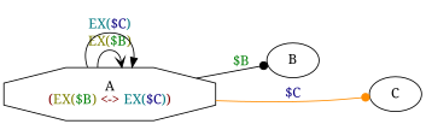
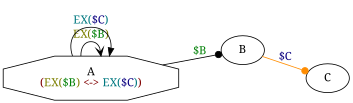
  digraph {
    fontname="Noto Serif"
    rankdir=LR
    node [fontname="Noto Serif"]
    edge [arrowhead=dot color=black fontname="Noto Serif"]
    n1 [label=<A<BR/><FONT COLOR="0.0 1 0.5">(<FONT COLOR="0.17 1 0.5">EX(<FONT COLOR="0.34 1 0.5">$B</FONT>)</FONT> &lt;-&gt; <FONT COLOR="0.51 1 0.5">EX(<FONT COLOR="0.68 1 0.5">$C</FONT>)</FONT>)</FONT>> shape=octagon]
    n2 [label=<B>]
    n3 [label=<C>]
    n1 -> n1 [arrowhead=vee label=<<FONT COLOR="0.17 1 0.5">EX(<FONT COLOR="0.34 1 0.5">$B</FONT>)</FONT>>]
    n1 -> n1 [arrowhead=normal label=<<FONT COLOR="0.51 1 0.5">EX(<FONT COLOR="0.68 1 0.5">$C</FONT>)</FONT>>]
    n1 -> n2 [label=<<FONT COLOR="0.34 1 0.5">$B</FONT>>]
-   n1 -> n3 [color=darkorange label=<<FONT COLOR="0.68 1 0.5">$C</FONT>>]
+   n2 -> n3 [color=darkorange label=<<FONT COLOR="0.68 1 0.5">$C</FONT>>]
  }
